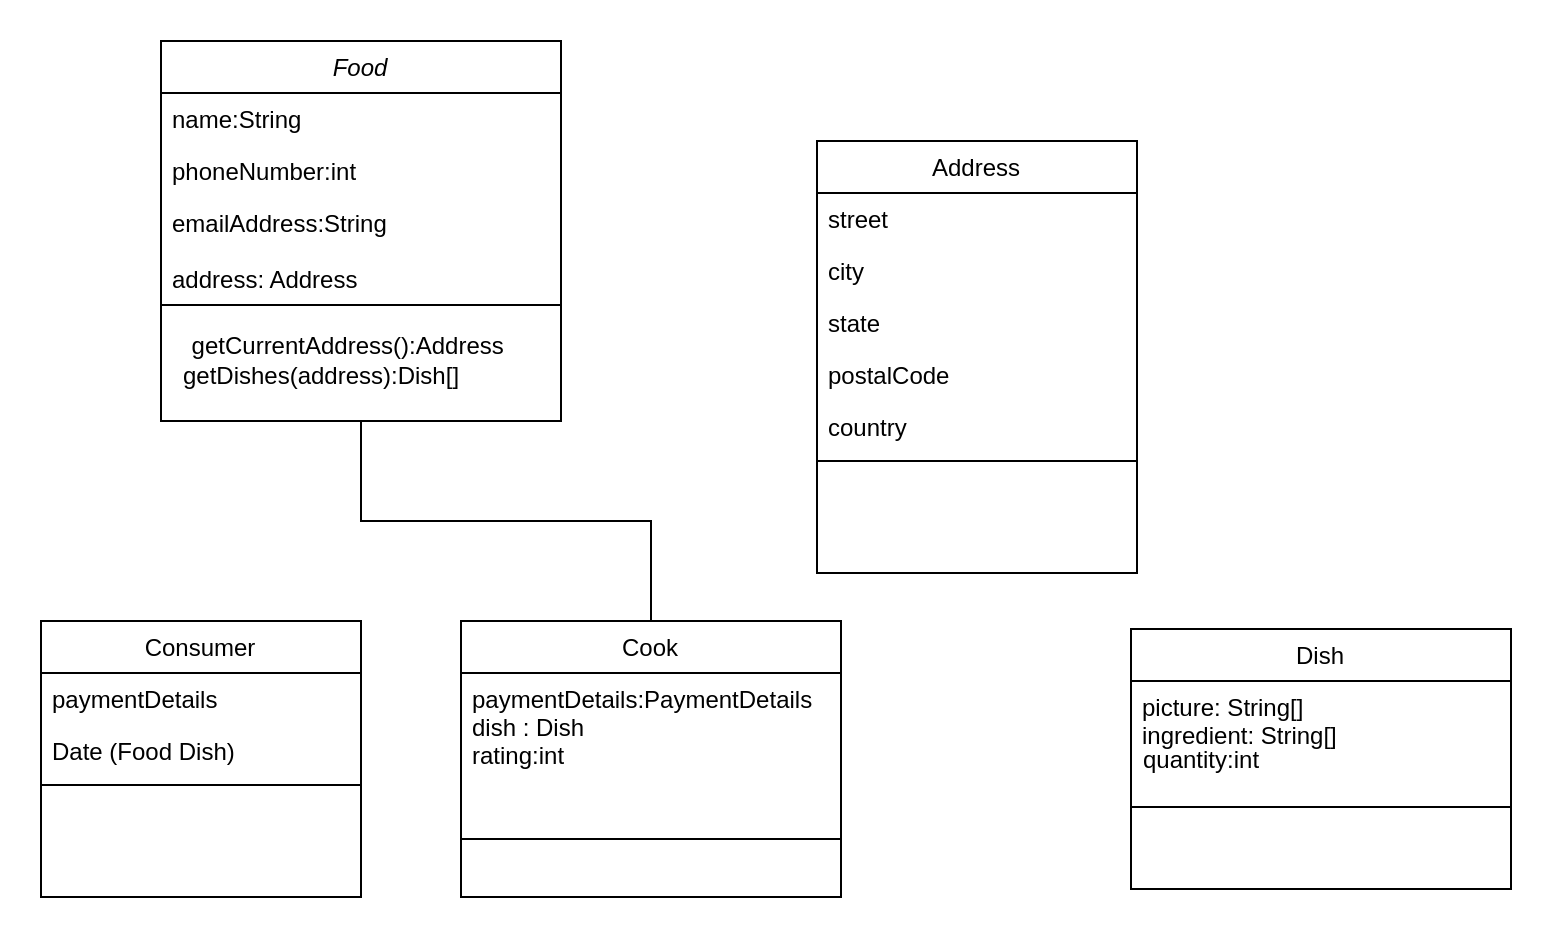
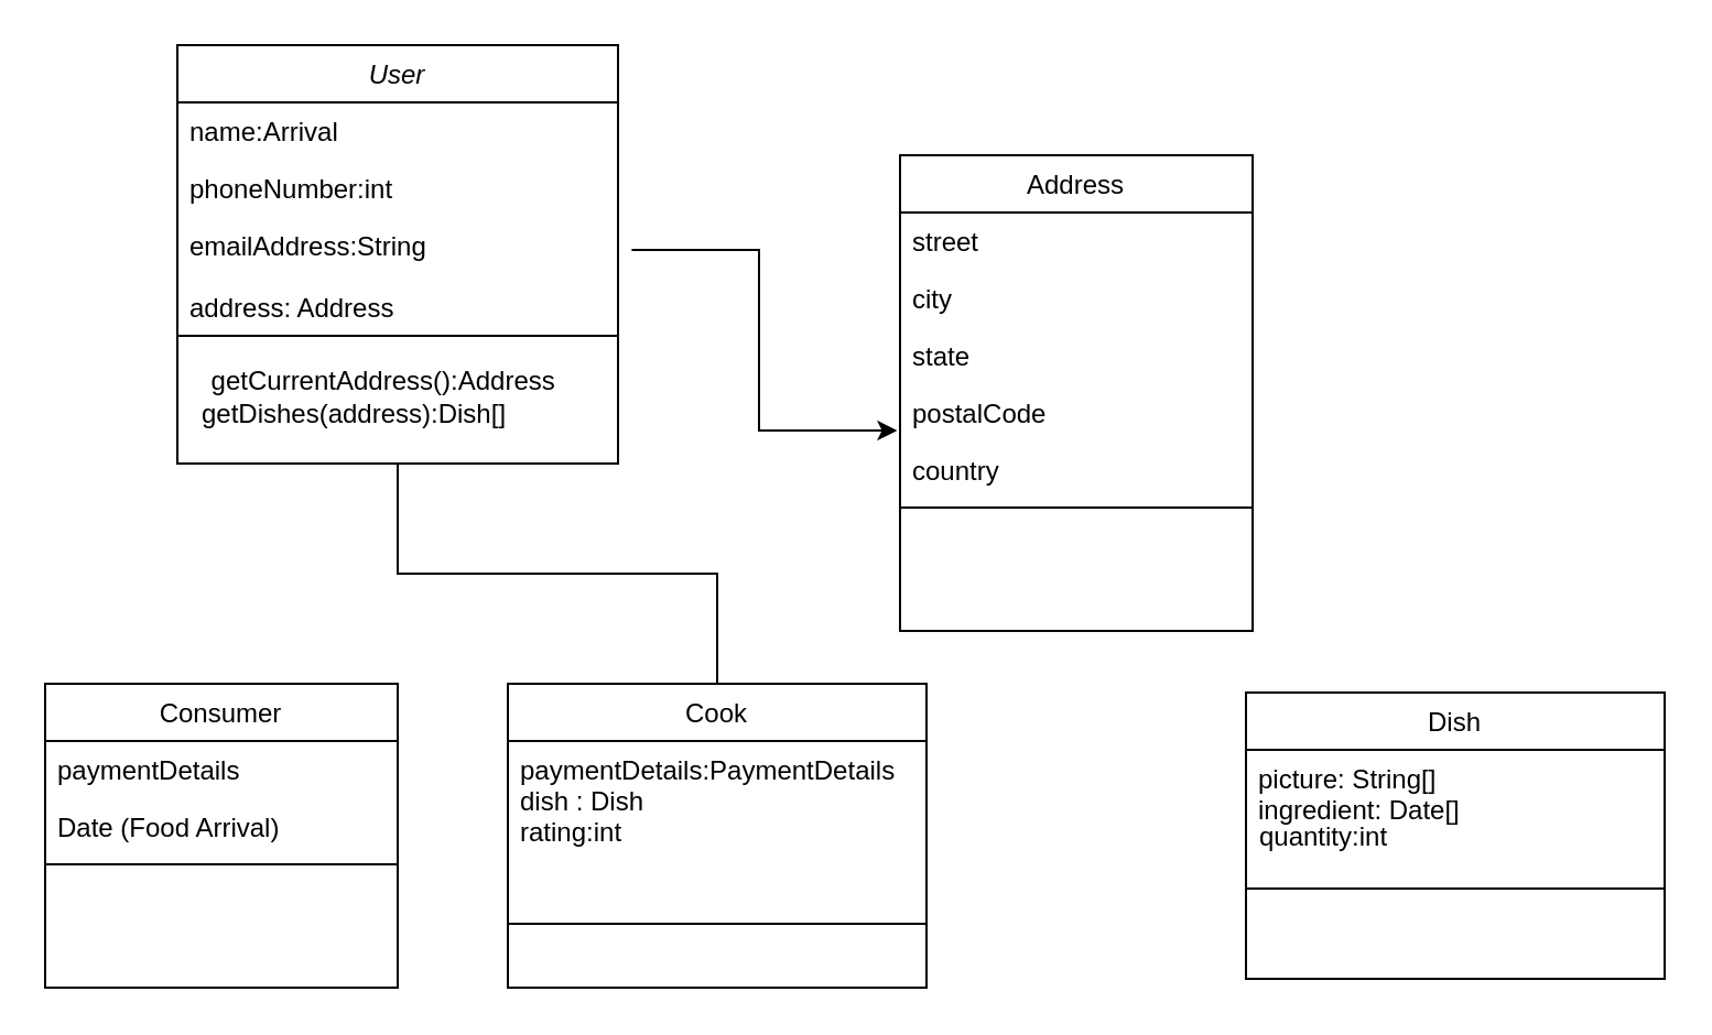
  <mxCell id="0" />
  <mxCell id="1" parent="0" />
- <mxCell id="2" value="Food" style="swimlane;fontStyle=2;align=center;verticalAlign=top;childLayout=stackLayout;horizontal=1;startSize=26;horizontalStack=0;resizeParent=1;resizeLast=0;collapsible=1;marginBottom=0;rounded=0;shadow=0;strokeWidth=1;" vertex="1" parent="1"><mxGeometry x="80" y="20" width="200" height="190" as="geometry"><mxRectangle x="230" y="140" width="160" height="26" as="alternateBounds" /></mxGeometry></mxCell>
- <mxCell id="3" value="name:String" style="text;align=left;verticalAlign=top;spacingLeft=4;spacingRight=4;overflow=hidden;rotatable=0;points=[[0,0.5],[1,0.5]];portConstraint=eastwest;" vertex="1" parent="2"><mxGeometry y="26" width="200" height="26" as="geometry" /></mxCell>
+ <mxCell id="2" value="User" style="swimlane;fontStyle=2;align=center;verticalAlign=top;childLayout=stackLayout;horizontal=1;startSize=26;horizontalStack=0;resizeParent=1;resizeLast=0;collapsible=1;marginBottom=0;rounded=0;shadow=0;strokeWidth=1;" vertex="1" parent="1"><mxGeometry x="80" y="20" width="200" height="190" as="geometry"><mxRectangle x="230" y="140" width="160" height="26" as="alternateBounds" /></mxGeometry></mxCell>
+ <mxCell id="3" value="name:Arrival" style="text;align=left;verticalAlign=top;spacingLeft=4;spacingRight=4;overflow=hidden;rotatable=0;points=[[0,0.5],[1,0.5]];portConstraint=eastwest;" vertex="1" parent="2"><mxGeometry y="26" width="200" height="26" as="geometry" /></mxCell>
  <mxCell id="4" value="phoneNumber:int" style="text;align=left;verticalAlign=top;spacingLeft=4;spacingRight=4;overflow=hidden;rotatable=0;points=[[0,0.5],[1,0.5]];portConstraint=eastwest;rounded=0;shadow=0;html=0;" vertex="1" parent="2"><mxGeometry y="52" width="200" height="26" as="geometry" /></mxCell>
  <mxCell id="5" value="emailAddress:String&#10;&#10;address: Address&#10;&#10;" style="text;align=left;verticalAlign=top;spacingLeft=4;spacingRight=4;overflow=hidden;rotatable=0;points=[[0,0.5],[1,0.5]];portConstraint=eastwest;rounded=0;shadow=0;html=0;" vertex="1" parent="2"><mxGeometry y="78" width="200" height="50" as="geometry" /></mxCell>
  <mxCell id="6" value="" style="line;html=1;strokeWidth=1;align=left;verticalAlign=middle;spacingTop=-1;spacingLeft=3;spacingRight=3;rotatable=0;labelPosition=right;points=[];portConstraint=eastwest;" vertex="1" parent="2"><mxGeometry y="128" width="200" height="8" as="geometry" /></mxCell>
  <mxCell id="7" value="Consumer" style="swimlane;fontStyle=0;align=center;verticalAlign=top;childLayout=stackLayout;horizontal=1;startSize=26;horizontalStack=0;resizeParent=1;resizeLast=0;collapsible=1;marginBottom=0;rounded=0;shadow=0;strokeWidth=1;" vertex="1" parent="1"><mxGeometry x="20" y="310" width="160" height="138" as="geometry"><mxRectangle x="130" y="380" width="160" height="26" as="alternateBounds" /></mxGeometry></mxCell>
  <mxCell id="8" value="paymentDetails" style="text;align=left;verticalAlign=top;spacingLeft=4;spacingRight=4;overflow=hidden;rotatable=0;points=[[0,0.5],[1,0.5]];portConstraint=eastwest;rounded=0;shadow=0;html=0;" vertex="1" parent="7"><mxGeometry y="26" width="160" height="26" as="geometry" /></mxCell>
- <mxCell id="9" value="Date (Food Dish)" style="text;align=left;verticalAlign=top;spacingLeft=4;spacingRight=4;overflow=hidden;rotatable=0;points=[[0,0.5],[1,0.5]];portConstraint=eastwest;rounded=0;shadow=0;html=0;" vertex="1" parent="7"><mxGeometry y="52" width="160" height="26" as="geometry" /></mxCell>
+ <mxCell id="9" value="Date (Food Arrival)" style="text;align=left;verticalAlign=top;spacingLeft=4;spacingRight=4;overflow=hidden;rotatable=0;points=[[0,0.5],[1,0.5]];portConstraint=eastwest;rounded=0;shadow=0;html=0;" vertex="1" parent="7"><mxGeometry y="52" width="160" height="26" as="geometry" /></mxCell>
  <mxCell id="10" value="" style="line;html=1;strokeWidth=1;align=left;verticalAlign=middle;spacingTop=-1;spacingLeft=3;spacingRight=3;rotatable=0;labelPosition=right;points=[];portConstraint=eastwest;" vertex="1" parent="7"><mxGeometry y="78" width="160" height="8" as="geometry" /></mxCell>
  <mxCell id="11" value="Cook" style="swimlane;fontStyle=0;align=center;verticalAlign=top;childLayout=stackLayout;horizontal=1;startSize=26;horizontalStack=0;resizeParent=1;resizeLast=0;collapsible=1;marginBottom=0;rounded=0;shadow=0;strokeWidth=1;" vertex="1" parent="1"><mxGeometry x="230" y="310" width="190" height="138" as="geometry"><mxRectangle x="340" y="380" width="170" height="26" as="alternateBounds" /></mxGeometry></mxCell>
  <mxCell id="12" value="paymentDetails:PaymentDetails&#10;dish : Dish&#10;rating:int" style="text;align=left;verticalAlign=top;spacingLeft=4;spacingRight=4;overflow=hidden;rotatable=0;points=[[0,0.5],[1,0.5]];portConstraint=eastwest;" vertex="1" parent="11"><mxGeometry y="26" width="190" height="54" as="geometry" /></mxCell>
  <mxCell id="13" value="" style="line;html=1;strokeWidth=1;align=left;verticalAlign=middle;spacingTop=-1;spacingLeft=3;spacingRight=3;rotatable=0;labelPosition=right;points=[];portConstraint=eastwest;" vertex="1" parent="11"><mxGeometry y="80" width="190" height="58" as="geometry" /></mxCell>
  <mxCell id="14" value="" style="endArrow=none;endSize=10;endFill=0;shadow=0;strokeWidth=1;rounded=0;edgeStyle=elbowEdgeStyle;elbow=vertical;" edge="1" parent="1" source="11" target="2"><mxGeometry width="160" relative="1" as="geometry"><mxPoint x="110" y="323" as="sourcePoint" /><mxPoint x="210" y="221" as="targetPoint" /></mxGeometry></mxCell>
  <mxCell id="15" value="Address" style="swimlane;fontStyle=0;align=center;verticalAlign=top;childLayout=stackLayout;horizontal=1;startSize=26;horizontalStack=0;resizeParent=1;resizeLast=0;collapsible=1;marginBottom=0;rounded=0;shadow=0;strokeWidth=1;" vertex="1" parent="1"><mxGeometry x="408" y="70" width="160" height="216" as="geometry"><mxRectangle x="550" y="140" width="160" height="26" as="alternateBounds" /></mxGeometry></mxCell>
  <mxCell id="16" value="street" style="text;align=left;verticalAlign=top;spacingLeft=4;spacingRight=4;overflow=hidden;rotatable=0;points=[[0,0.5],[1,0.5]];portConstraint=eastwest;" vertex="1" parent="15"><mxGeometry y="26" width="160" height="26" as="geometry" /></mxCell>
  <mxCell id="17" value="city" style="text;align=left;verticalAlign=top;spacingLeft=4;spacingRight=4;overflow=hidden;rotatable=0;points=[[0,0.5],[1,0.5]];portConstraint=eastwest;rounded=0;shadow=0;html=0;" vertex="1" parent="15"><mxGeometry y="52" width="160" height="26" as="geometry" /></mxCell>
  <mxCell id="18" value="state" style="text;align=left;verticalAlign=top;spacingLeft=4;spacingRight=4;overflow=hidden;rotatable=0;points=[[0,0.5],[1,0.5]];portConstraint=eastwest;rounded=0;shadow=0;html=0;" vertex="1" parent="15"><mxGeometry y="78" width="160" height="26" as="geometry" /></mxCell>
  <mxCell id="19" value="postalCode" style="text;align=left;verticalAlign=top;spacingLeft=4;spacingRight=4;overflow=hidden;rotatable=0;points=[[0,0.5],[1,0.5]];portConstraint=eastwest;rounded=0;shadow=0;html=0;" vertex="1" parent="15"><mxGeometry y="104" width="160" height="26" as="geometry" /></mxCell>
  <mxCell id="20" value="country" style="text;align=left;verticalAlign=top;spacingLeft=4;spacingRight=4;overflow=hidden;rotatable=0;points=[[0,0.5],[1,0.5]];portConstraint=eastwest;rounded=0;shadow=0;html=0;" vertex="1" parent="15"><mxGeometry y="130" width="160" height="26" as="geometry" /></mxCell>
  <mxCell id="21" value="" style="line;html=1;strokeWidth=1;align=left;verticalAlign=middle;spacingTop=-1;spacingLeft=3;spacingRight=3;rotatable=0;labelPosition=right;points=[];portConstraint=eastwest;" vertex="1" parent="15"><mxGeometry y="156" width="160" height="8" as="geometry" /></mxCell>
+ <mxCell id="22" style="edgeStyle=orthogonalEdgeStyle;rounded=0;orthogonalLoop=1;jettySize=auto;html=1;entryX=-0.008;entryY=0.808;entryDx=0;entryDy=0;entryPerimeter=0;exitX=1.031;exitY=0.3;exitDx=0;exitDy=0;exitPerimeter=0;" edge="1" parent="1" source="5" target="19"><mxGeometry relative="1" as="geometry"><mxPoint x="280" y="195.008" as="sourcePoint" /></mxGeometry></mxCell>
  <mxCell id="23" value="Dish" style="swimlane;fontStyle=0;align=center;verticalAlign=top;childLayout=stackLayout;horizontal=1;startSize=26;horizontalStack=0;resizeParent=1;resizeLast=0;collapsible=1;marginBottom=0;rounded=0;shadow=0;strokeWidth=1;" vertex="1" parent="1"><mxGeometry x="565" y="314" width="190" height="130" as="geometry"><mxRectangle x="340" y="380" width="170" height="26" as="alternateBounds" /></mxGeometry></mxCell>
- <mxCell id="24" value="picture: String[]&#10;ingredient: String[]" style="text;align=left;verticalAlign=top;spacingLeft=4;spacingRight=4;overflow=hidden;rotatable=0;points=[[0,0.5],[1,0.5]];portConstraint=eastwest;" vertex="1" parent="23"><mxGeometry y="26" width="190" height="34" as="geometry" /></mxCell>
+ <mxCell id="24" value="picture: String[]&#10;ingredient: Date[]" style="text;align=left;verticalAlign=top;spacingLeft=4;spacingRight=4;overflow=hidden;rotatable=0;points=[[0,0.5],[1,0.5]];portConstraint=eastwest;" vertex="1" parent="23"><mxGeometry y="26" width="190" height="34" as="geometry" /></mxCell>
  <mxCell id="25" value="" style="line;html=1;strokeWidth=1;align=left;verticalAlign=middle;spacingTop=-1;spacingLeft=3;spacingRight=3;rotatable=0;labelPosition=right;points=[];portConstraint=eastwest;" vertex="1" parent="23"><mxGeometry y="60" width="190" height="58" as="geometry" /></mxCell>
  <mxCell id="26" value="quantity:int" style="text;html=1;align=center;verticalAlign=middle;resizable=0;points=[];autosize=1;strokeColor=none;fillColor=none;" vertex="1" parent="1"><mxGeometry x="565" y="370" width="70" height="20" as="geometry" /></mxCell>
  <mxCell id="27" value="&lt;span style=&quot;white-space: pre&quot;&gt;&#09;&lt;/span&gt;getCurrentAddress():Address&lt;br&gt;getDishes(address):Dish[]&lt;br&gt;" style="text;html=1;align=center;verticalAlign=middle;resizable=0;points=[];autosize=1;strokeColor=none;fillColor=none;" vertex="1" parent="1"><mxGeometry x="60" y="165" width="200" height="30" as="geometry" /></mxCell>
